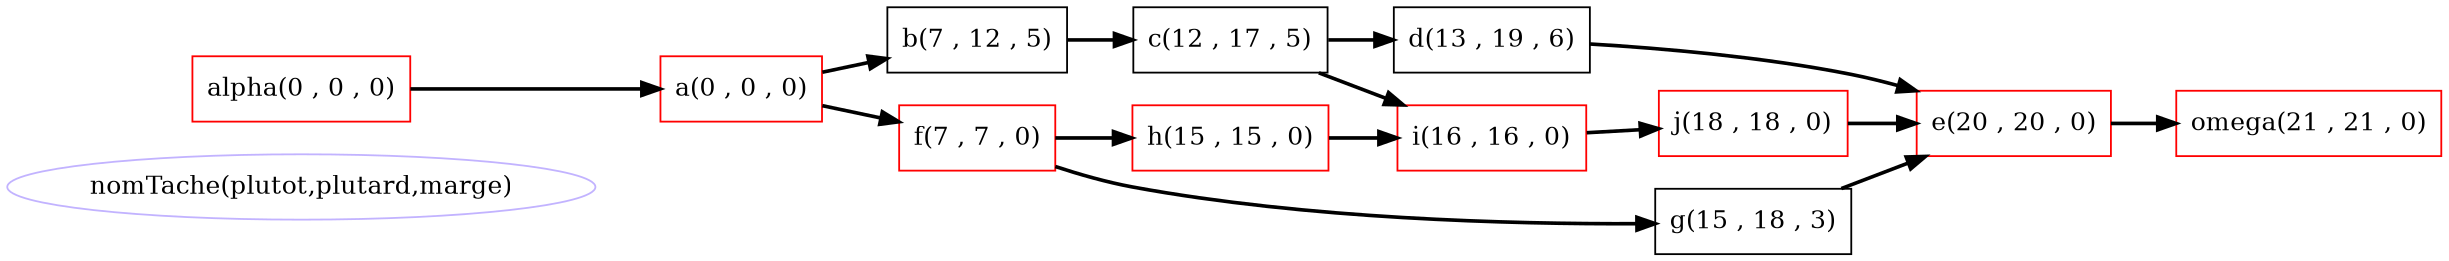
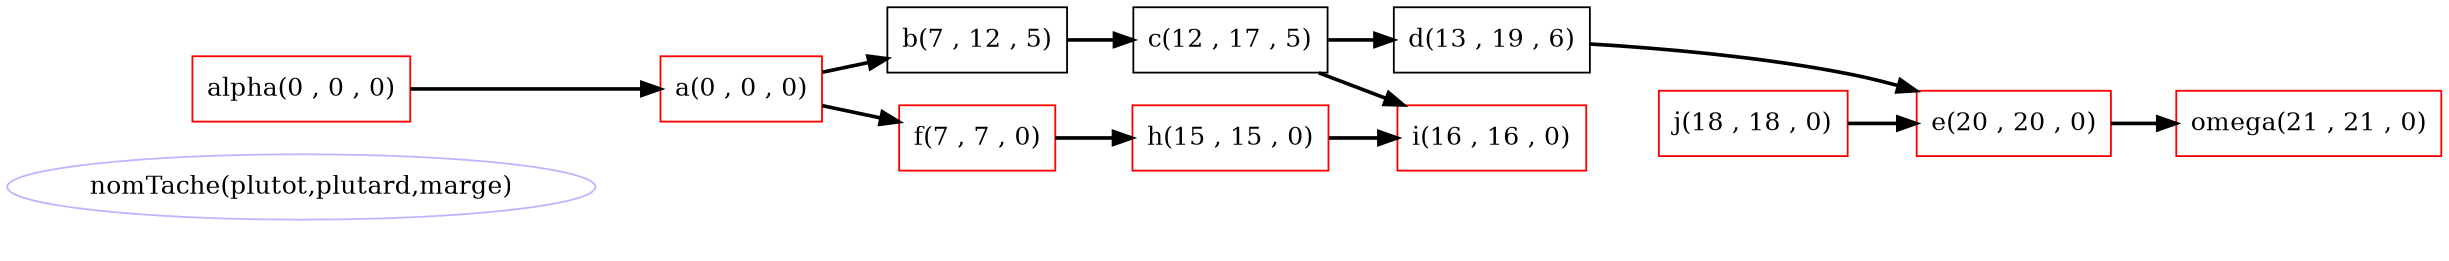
  digraph {
    rankdir=LR
    node [color=red shape=box]
    edge [style=bold]
    n1 [color=".7 .3 1.0" label="nomTache(plutot,plutard,marge)" shape=""]
    "b(7 , 12 , 5)" [color=""]
    "a(0 , 0 , 0)"
    "f(7 , 7 , 0)"
    "c(12 , 17 , 5)" [color=""]
-   "g(15 , 18 , 3)" [color=""]
    "h(15 , 15 , 0)"
    "alpha(0 , 0 , 0)"
    "d(13 , 19 , 6)" [color=""]
    "i(16 , 16 , 0)"
    "e(20 , 20 , 0)"
    "omega(21 , 21 , 0)"
    "j(18 , 18 , 0)"
    "b(7 , 12 , 5)" -> "c(12 , 17 , 5)"
    "a(0 , 0 , 0)" -> "b(7 , 12 , 5)"
    "a(0 , 0 , 0)" -> "f(7 , 7 , 0)"
-   "f(7 , 7 , 0)" -> "g(15 , 18 , 3)"
    "f(7 , 7 , 0)" -> "h(15 , 15 , 0)"
    "c(12 , 17 , 5)" -> "d(13 , 19 , 6)"
    "c(12 , 17 , 5)" -> "i(16 , 16 , 0)"
-   "g(15 , 18 , 3)" -> "e(20 , 20 , 0)"
    "h(15 , 15 , 0)" -> "i(16 , 16 , 0)"
    "alpha(0 , 0 , 0)" -> "a(0 , 0 , 0)"
    "d(13 , 19 , 6)" -> "e(20 , 20 , 0)"
-   "i(16 , 16 , 0)" -> "j(18 , 18 , 0)"
    "e(20 , 20 , 0)" -> "omega(21 , 21 , 0)"
    "j(18 , 18 , 0)" -> "e(20 , 20 , 0)"
  }
